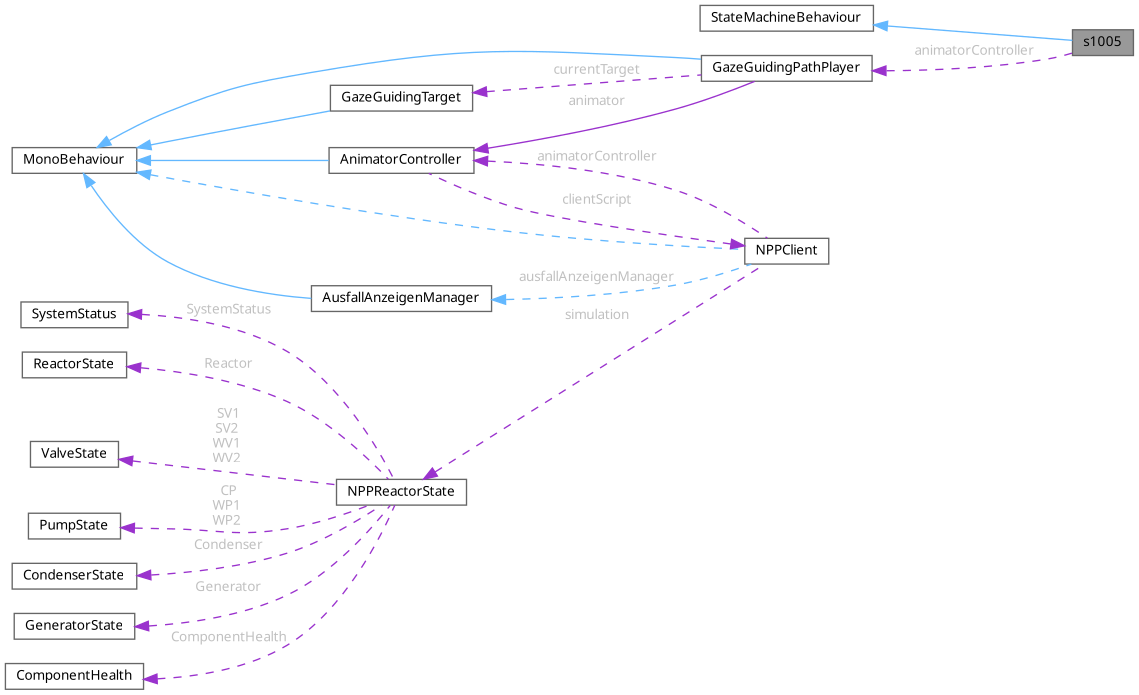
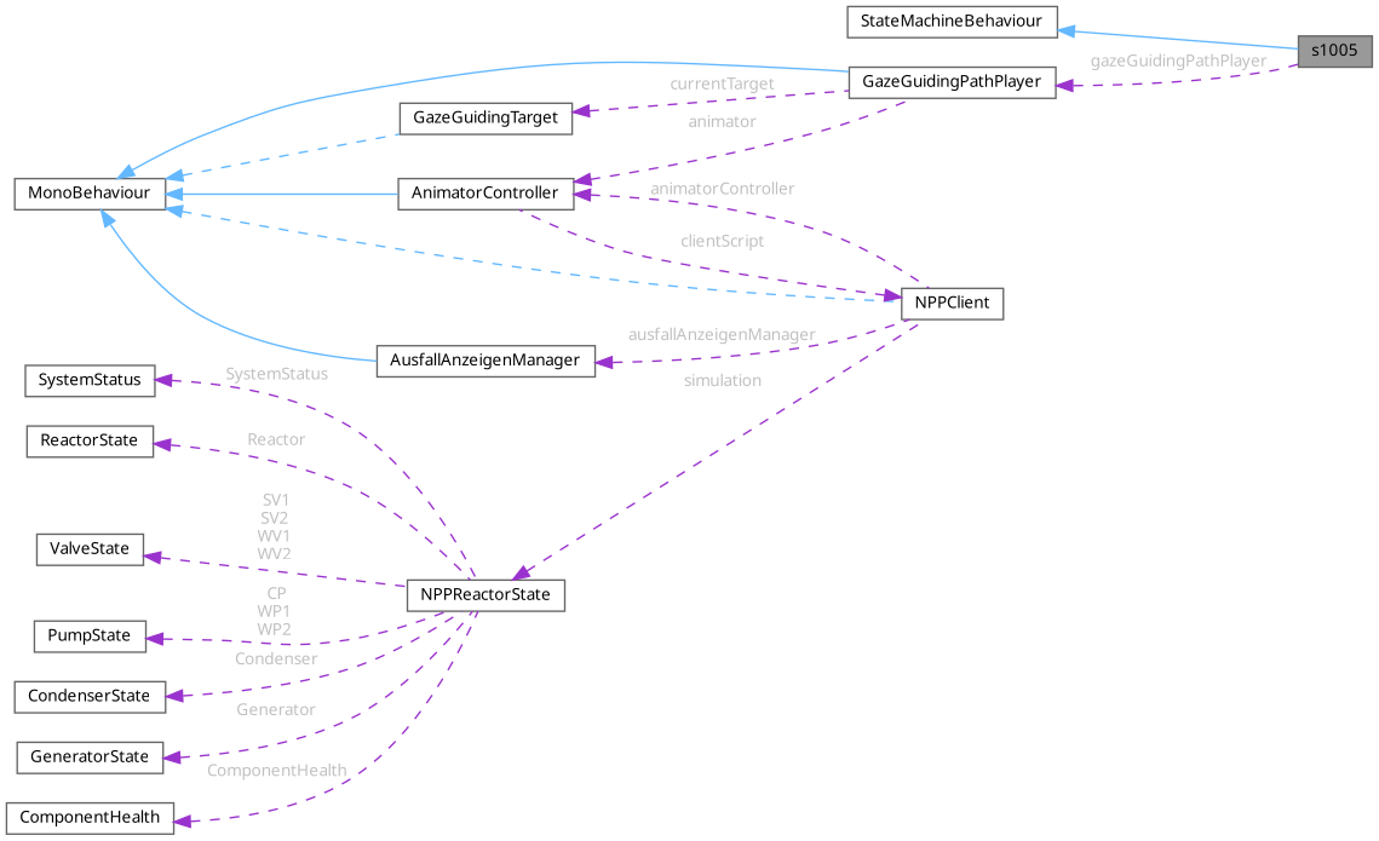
  digraph {
    fontname="Noto Sans"
    rankdir=LR
    node [color=gray40 fillcolor=white fontname="Noto Sans" fontsize=10 shape=box style=filled]
    edge [color=darkorchid3 dir=back fontname="Noto Sans" fontsize=10 labelfontname=Helvetica labelfontsize=10 style=dashed fontcolor=grey]
    n1 [fillcolor=grey60 fontcolor=black height=0.2 label=s1005 width=0.4]
    n2 [height=0.2 label=StateMachineBehaviour width=0.4]
    n3 [height=0.2 label=GazeGuidingPathPlayer width=0.4]
    n4 [height=0.2 label=MonoBehaviour width=0.4]
    n5 [height=0.2 label=GazeGuidingTarget width=0.4]
    n6 [height=0.2 label=AnimatorController width=0.4]
    n7 [height=0.2 label=NPPClient width=0.4]
    n8 [height=0.2 label=AusfallAnzeigenManager width=0.4]
    n9 [height=0.2 label=NPPReactorState width=0.4]
    n10 [height=0.2 label=SystemStatus width=0.4]
    n11 [height=0.2 label=ReactorState width=0.4]
    n12 [height=0.2 label=ValveState width=0.4]
    n13 [height=0.2 label=PumpState width=0.4]
    n14 [height=0.2 label=CondenserState width=0.4]
    n15 [height=0.2 label=GeneratorState width=0.4]
    n16 [height=0.2 label=ComponentHealth width=0.4]
    n2 -> n1 [color=steelblue1 style=solid fontcolor=""]
-   n3 -> n1 [label=" animatorController"]
+   n3 -> n1 [label=" gazeGuidingPathPlayer"]
    n4 -> n3 [color=steelblue1 style=solid fontcolor=""]
-   n4 -> n5 [color=steelblue1 style=solid fontcolor=""]
+   n4 -> n5 [color=steelblue1 fontcolor=""]
    n4 -> n6 [color=steelblue1 style=solid fontcolor=""]
    n4 -> n7 [color=steelblue1 fontcolor=""]
    n4 -> n8 [color=steelblue1 style=solid fontcolor=""]
    n5 -> n3 [label=" currentTarget"]
-   n6 -> n3 [label=" animator" style=solid]
+   n6 -> n3 [label=" animator"]
    n6 -> n7 [label=" animatorController"]
    n7 -> n6 [label=" clientScript"]
-   n8 -> n7 [color=steelblue1 label=" ausfallAnzeigenManager"]
+   n8 -> n7 [label=" ausfallAnzeigenManager"]
    n9 -> n7 [label=" simulation"]
    n10 -> n9 [label=" SystemStatus"]
    n11 -> n9 [label=" Reactor"]
    n12 -> n9 [label=" SV1\nSV2\nWV1\nWV2"]
    n13 -> n9 [label=" CP\nWP1\nWP2"]
    n14 -> n9 [label=" Condenser"]
    n15 -> n9 [label=" Generator"]
    n16 -> n9 [label=" ComponentHealth"]
  }
